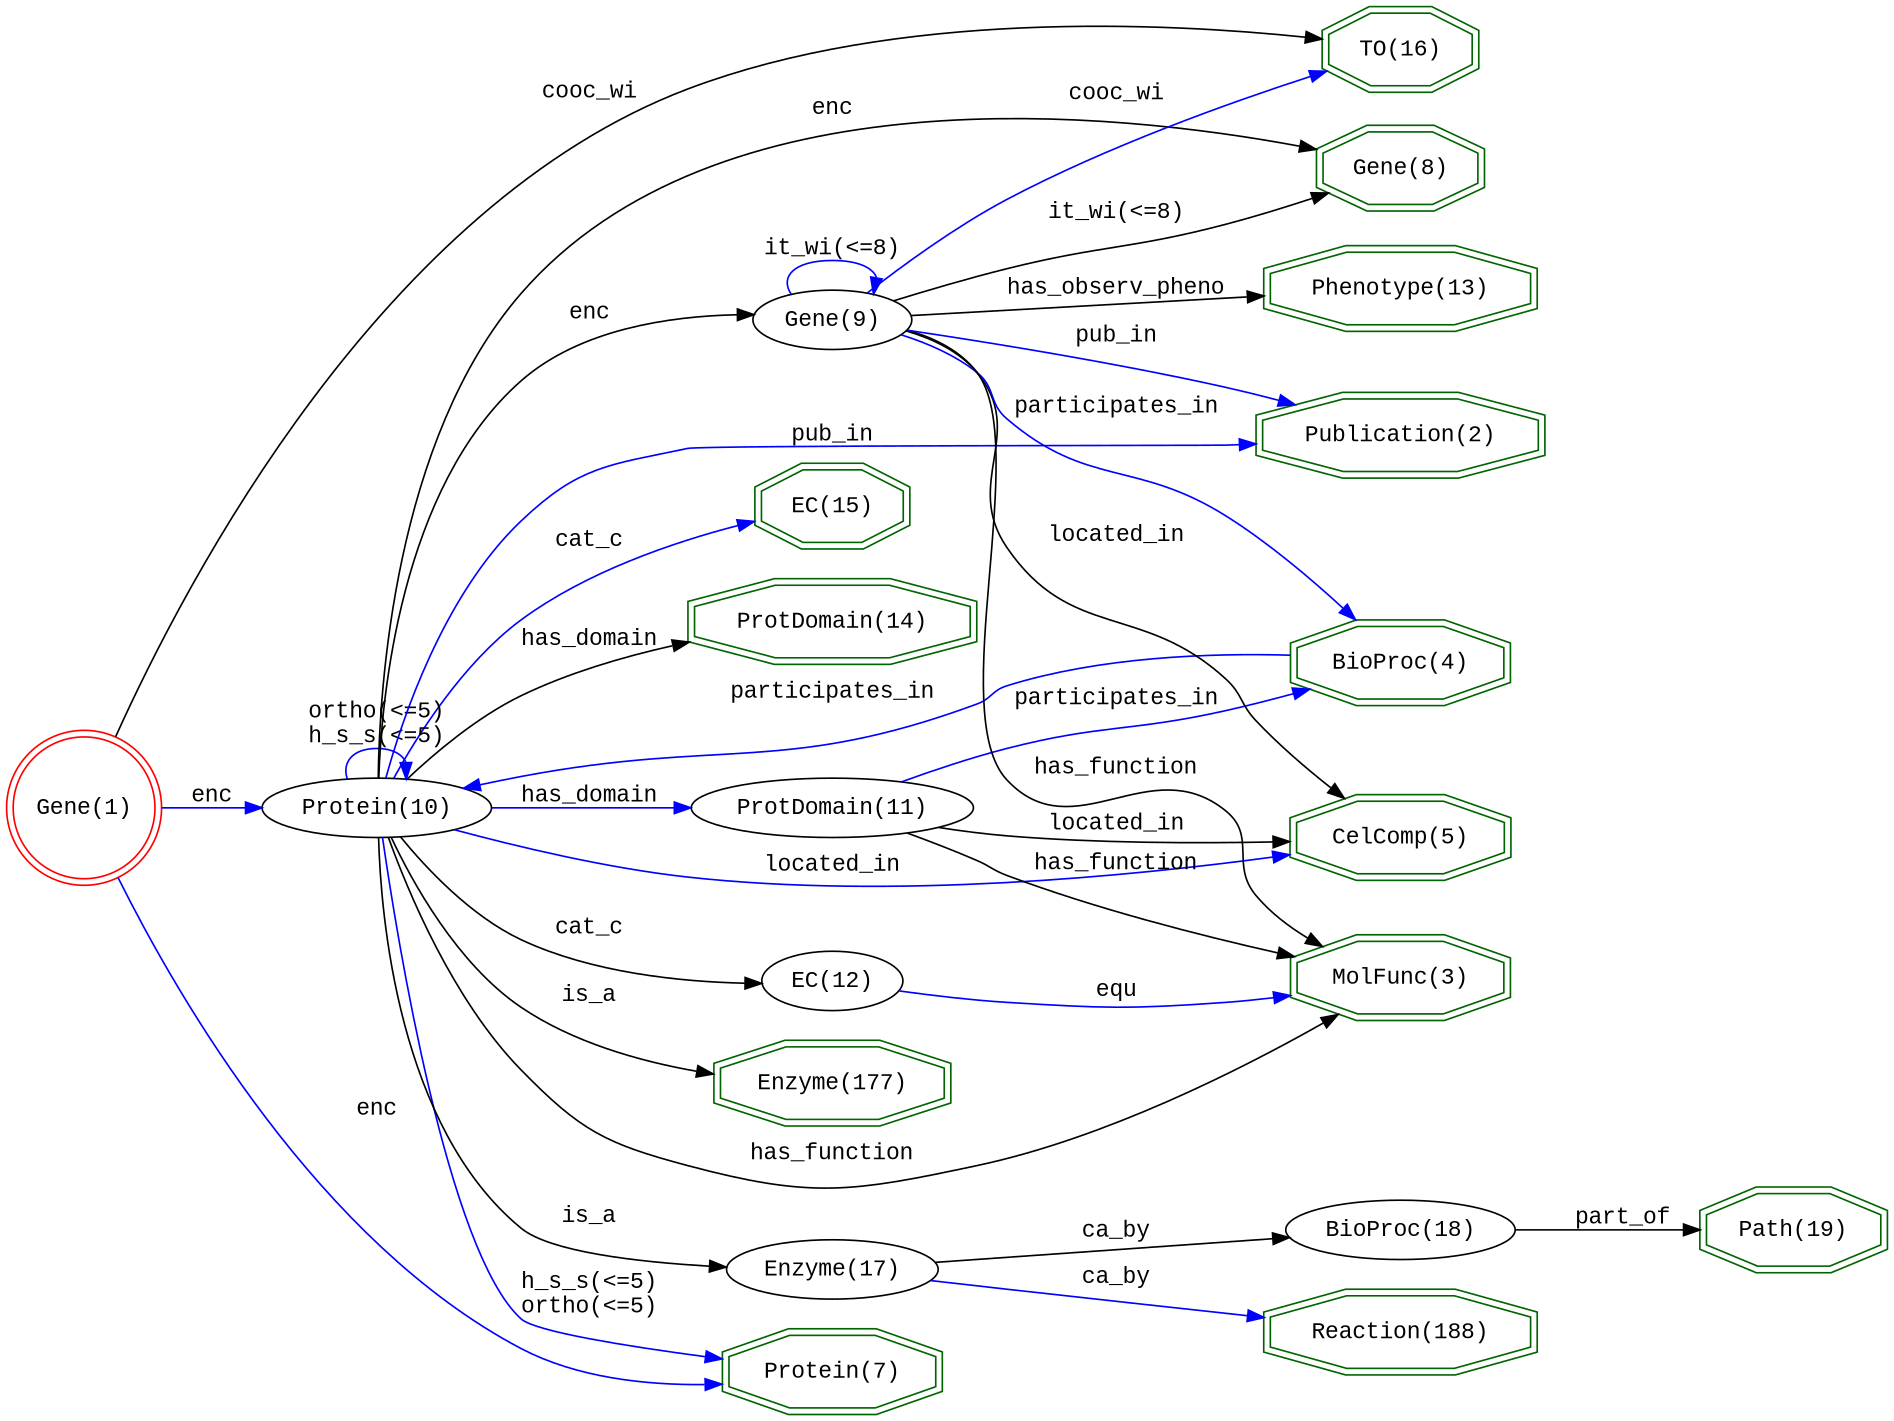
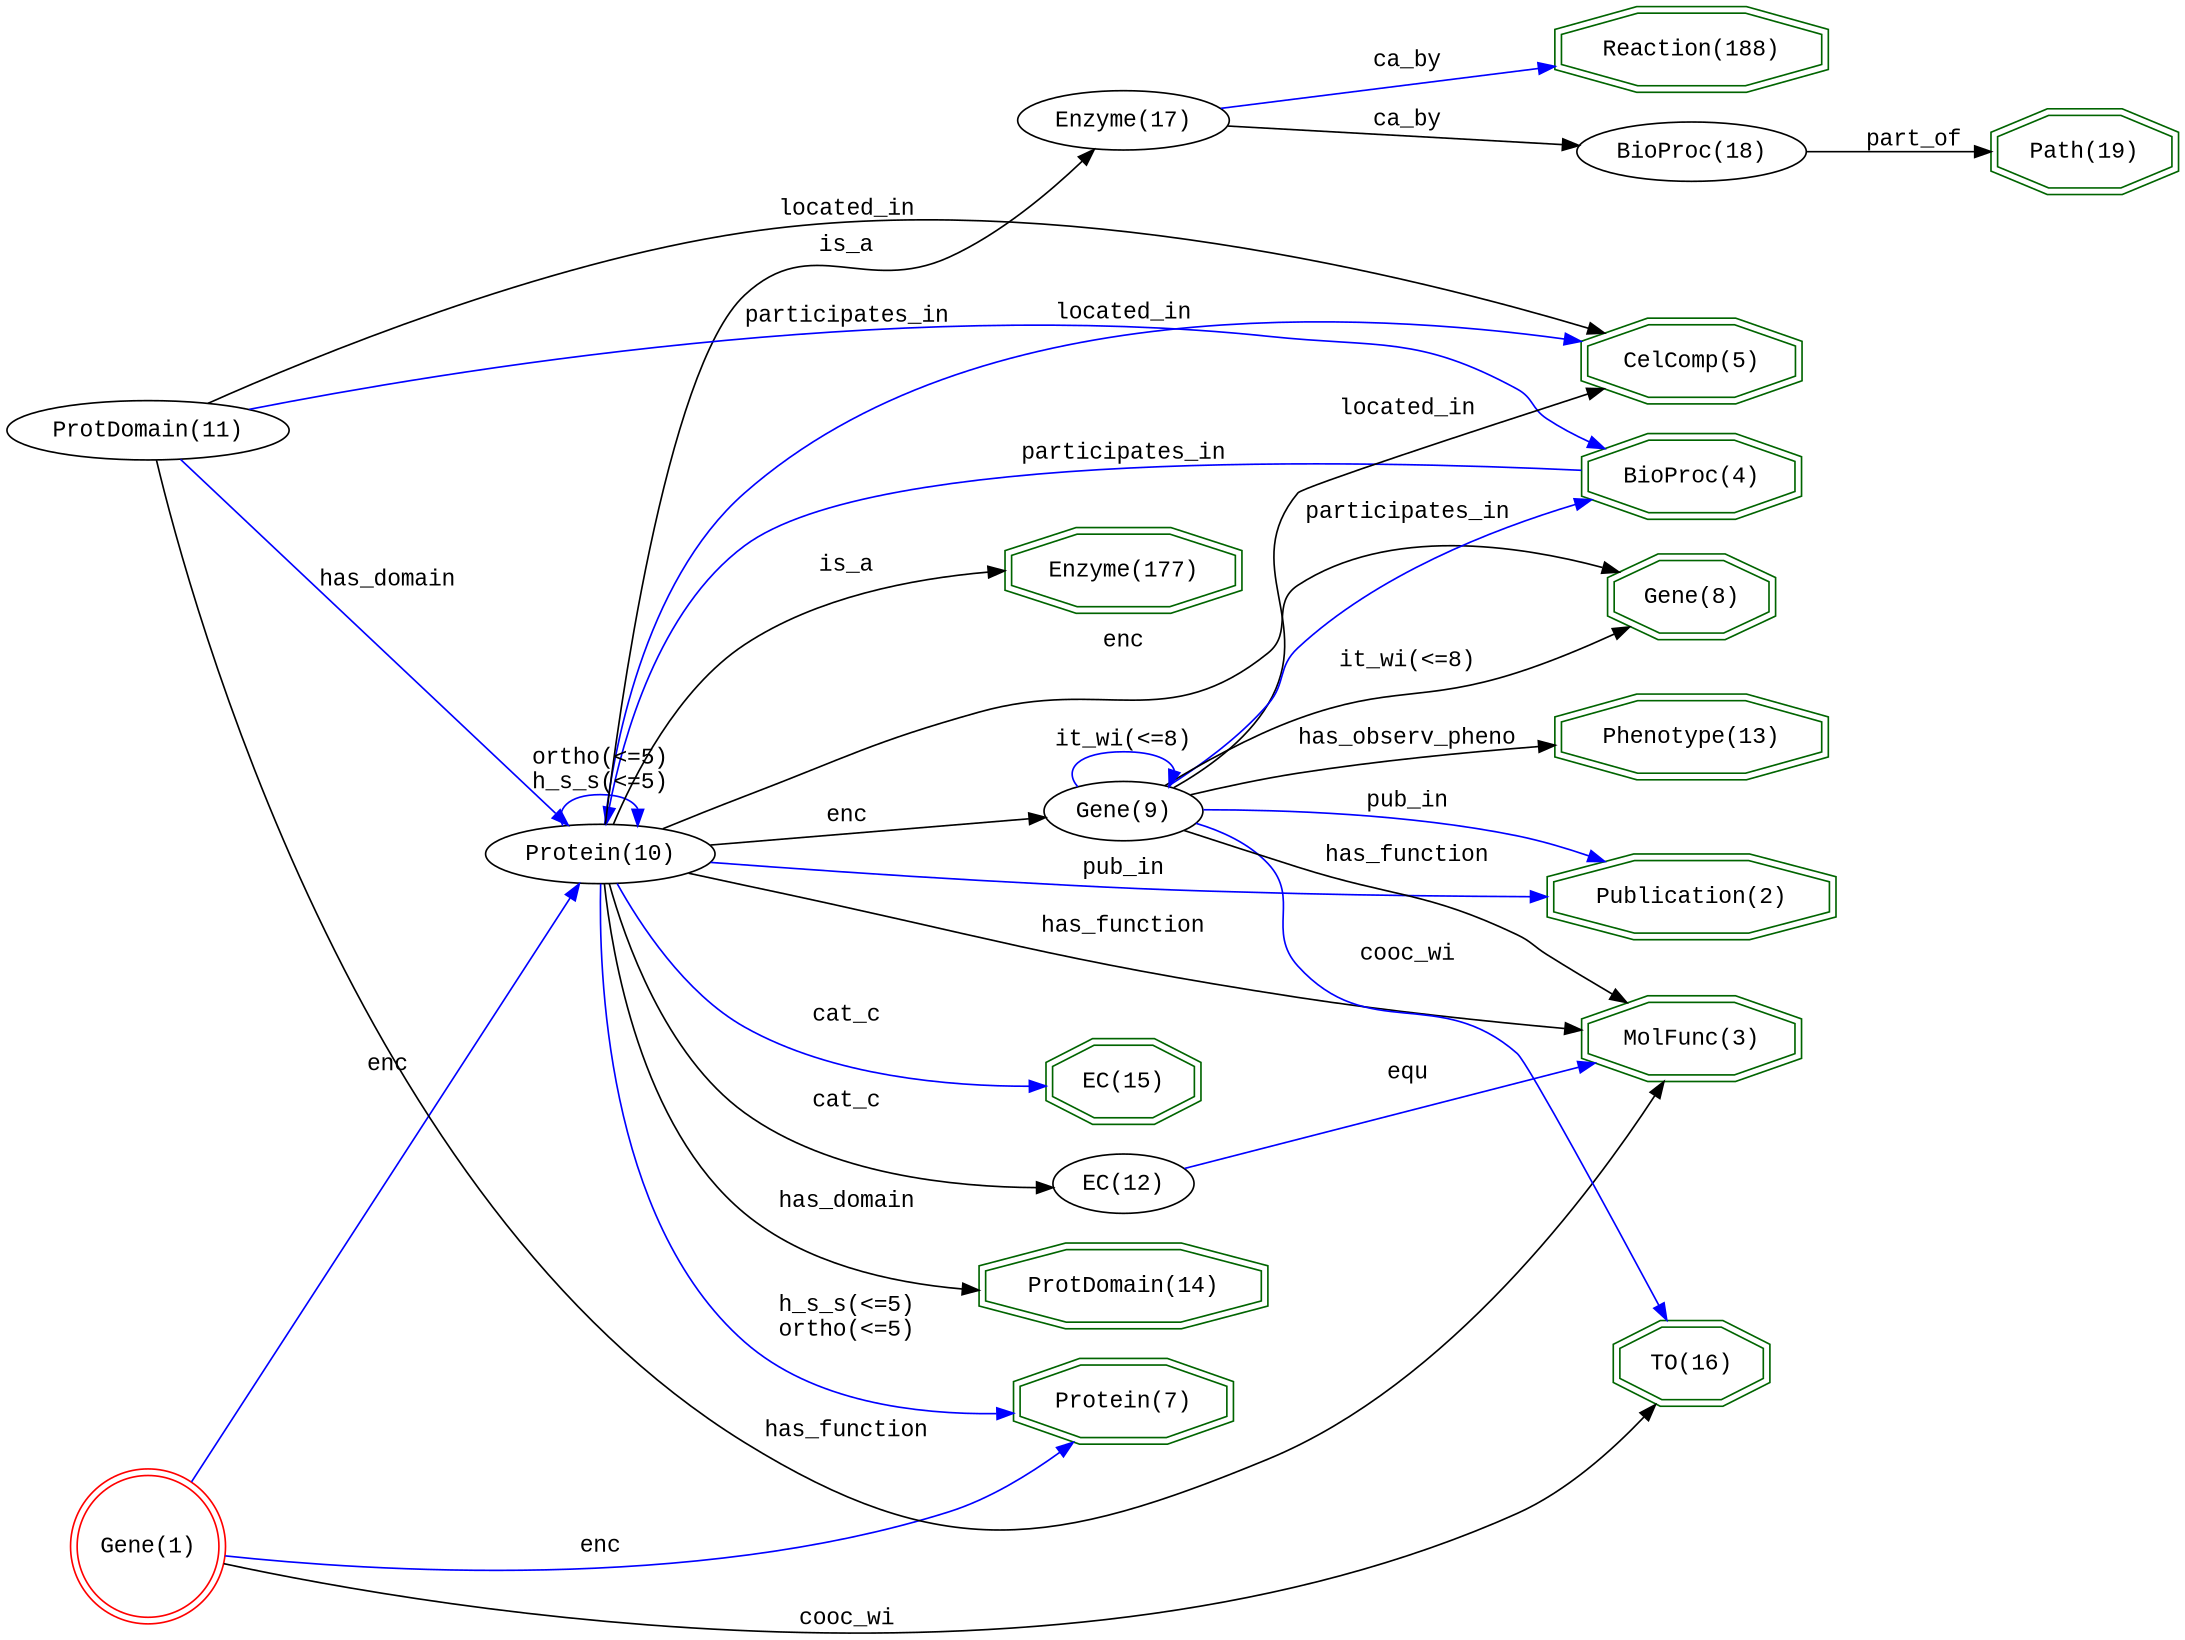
  digraph {
    fontname="Liberation Mono"
    rankdir=LR
    node [color=darkgreen fontname="Liberation Mono" shape=doubleoctagon]
    edge [color=blue fontname="Liberation Mono"]
    "EC(15)" [height=0.61111 width=1.1977]
    "TO(16)" [height=0.61111 width=1.2077]
    "ProtDomain(14)" [height=0.61111 width=2.1578]
    "CelComp(5)" [height=0.61111 width=1.7443]
    "Path(19)" [height=0.61111 width=1.3307]
    "Reaction(188)" [height=0.61111 width=1.9359]
    "BioProc(4)" [height=0.61111 width=1.5966]
    "Protein(10)" [height=0.5 width=1.3996 color="" shape=""]
    "MolFunc(3)" [height=0.61111 width=1.7]
    "Phenotype(13)" [height=0.61111 width=1.9805]
    "Gene(8)" [height=0.61111 width=1.286]
    "Publication(2)" [height=0.61111 width=1.9362]
    "Protein(7)" [height=0.61111 width=1.4931]
    "Enzyme(177)" [height=0.61111 width=1.8621]
    "Gene(1)" [color=red height=1.1966 shape=doublecircle width=1.1966]
    "Enzyme(17)" [height=0.5 width=1.4949 color="" shape=""]
    "ProtDomain(11)" [height=0.5 width=1.8819 color="" shape=""]
    "Gene(9)" [height=0.5 width=1.0855 color="" shape=""]
    "EC(12)" [height=0.5 width=1.0039 color="" shape=""]
    n20 [height=0.5 label="BioProc(18)" width=1.5631 color="" shape=""]
    "BioProc(4)" -> "Protein(10)" [label=participates_in]
    "Protein(10)" -> "EC(15)" [label=cat_c]
    "Protein(10)" -> "ProtDomain(14)" [color=black label=has_domain]
    "Protein(10)" -> "CelComp(5)" [label=located_in]
    "Protein(10)" -> "Protein(10)" [label="ortho(<=5)\nh_s_s(<=5)"]
    "Protein(10)" -> "MolFunc(3)" [color=black label=has_function]
    "Protein(10)" -> "Gene(8)" [color=black label=enc]
    "Protein(10)" -> "Publication(2)" [label=pub_in]
    "Protein(10)" -> "Protein(7)" [label="h_s_s(<=5)\northo(<=5)"]
    "Protein(10)" -> "Enzyme(177)" [color=black label=is_a]
    "Protein(10)" -> "Enzyme(17)" [color=black label=is_a]
-   "Protein(10)" -> "ProtDomain(11)" [label=has_domain]
+   "ProtDomain(11)" -> "Protein(10)" [label=has_domain]
    "Protein(10)" -> "Gene(9)" [color=black label=enc]
    "Protein(10)" -> "EC(12)" [color=black label=cat_c]
    "Gene(1)" -> "TO(16)" [color=black label=cooc_wi]
    "Gene(1)" -> "Protein(10)" [label=enc]
    "Gene(1)" -> "Protein(7)" [label=enc]
    "Enzyme(17)" -> "Reaction(188)" [label=ca_by]
    "Enzyme(17)" -> n20 [color=black label=ca_by]
    "ProtDomain(11)" -> "CelComp(5)" [color=black label=located_in]
    "ProtDomain(11)" -> "BioProc(4)" [label=participates_in]
    "ProtDomain(11)" -> "MolFunc(3)" [color=black label=has_function]
    "Gene(9)" -> "TO(16)" [label=cooc_wi]
    "Gene(9)" -> "CelComp(5)" [color=black label=located_in]
    "Gene(9)" -> "BioProc(4)" [label=participates_in]
    "Gene(9)" -> "MolFunc(3)" [color=black label=has_function]
    "Gene(9)" -> "Phenotype(13)" [color=black label=has_observ_pheno]
    "Gene(9)" -> "Gene(8)" [color=black label="it_wi(<=8)"]
    "Gene(9)" -> "Publication(2)" [label=pub_in]
    "Gene(9)" -> "Gene(9)" [label="it_wi(<=8)"]
    "EC(12)" -> "MolFunc(3)" [label=equ]
    n20 -> "Path(19)" [color=black label=part_of]
  }
